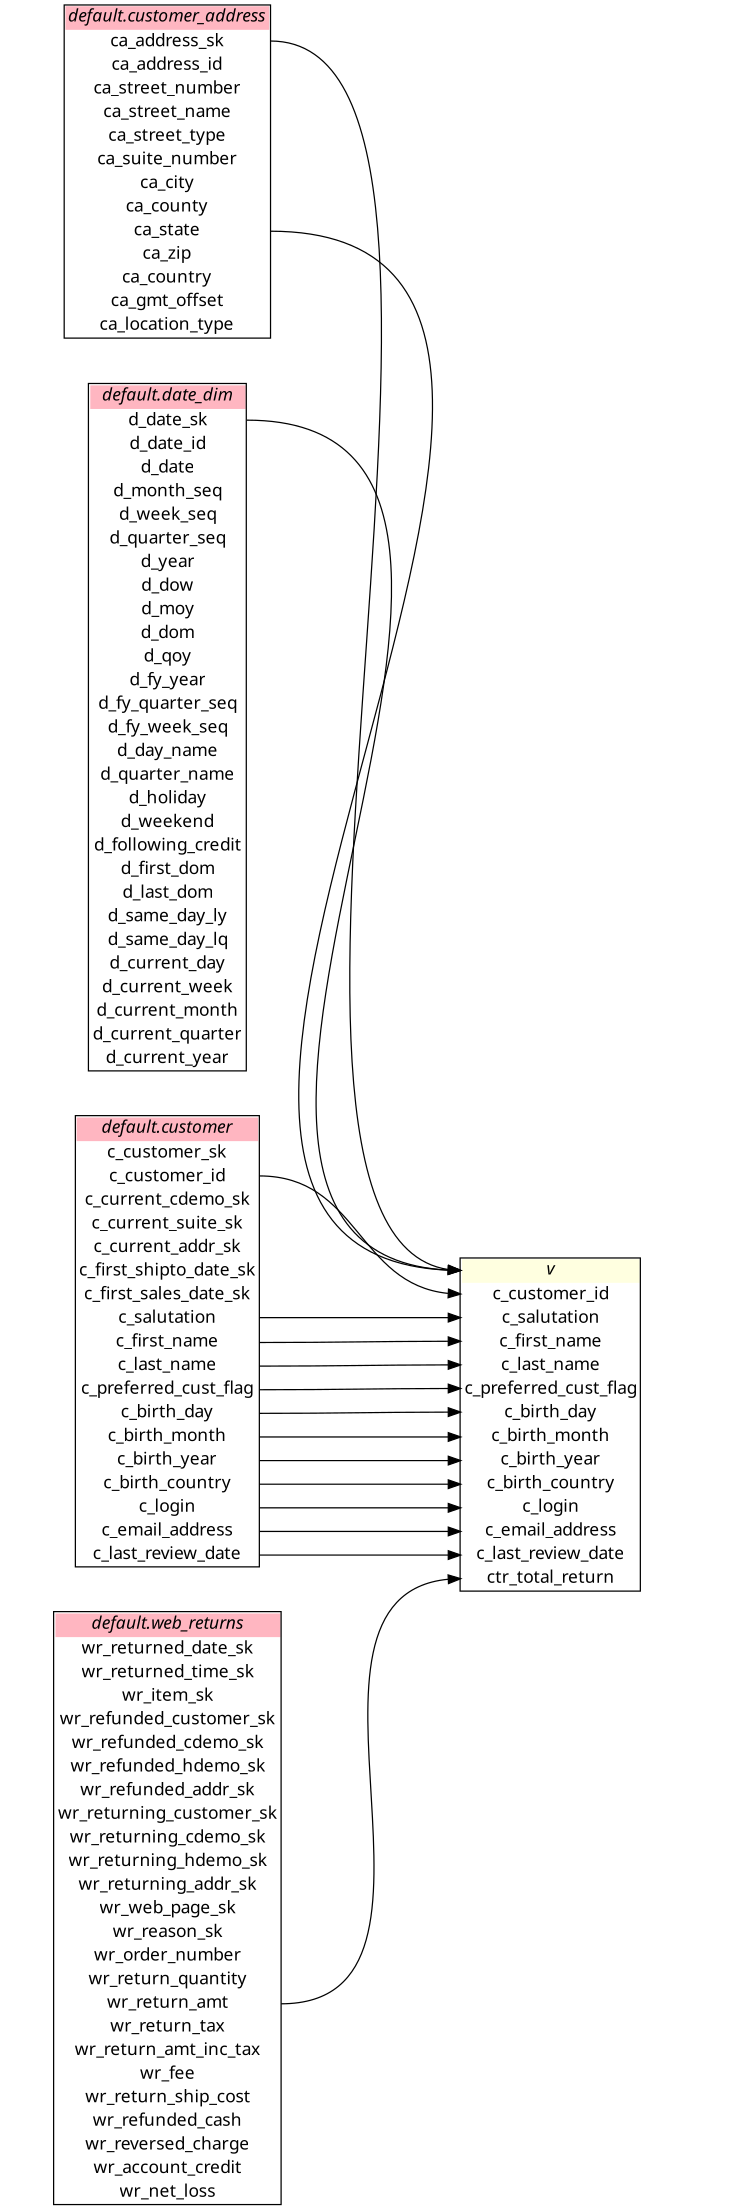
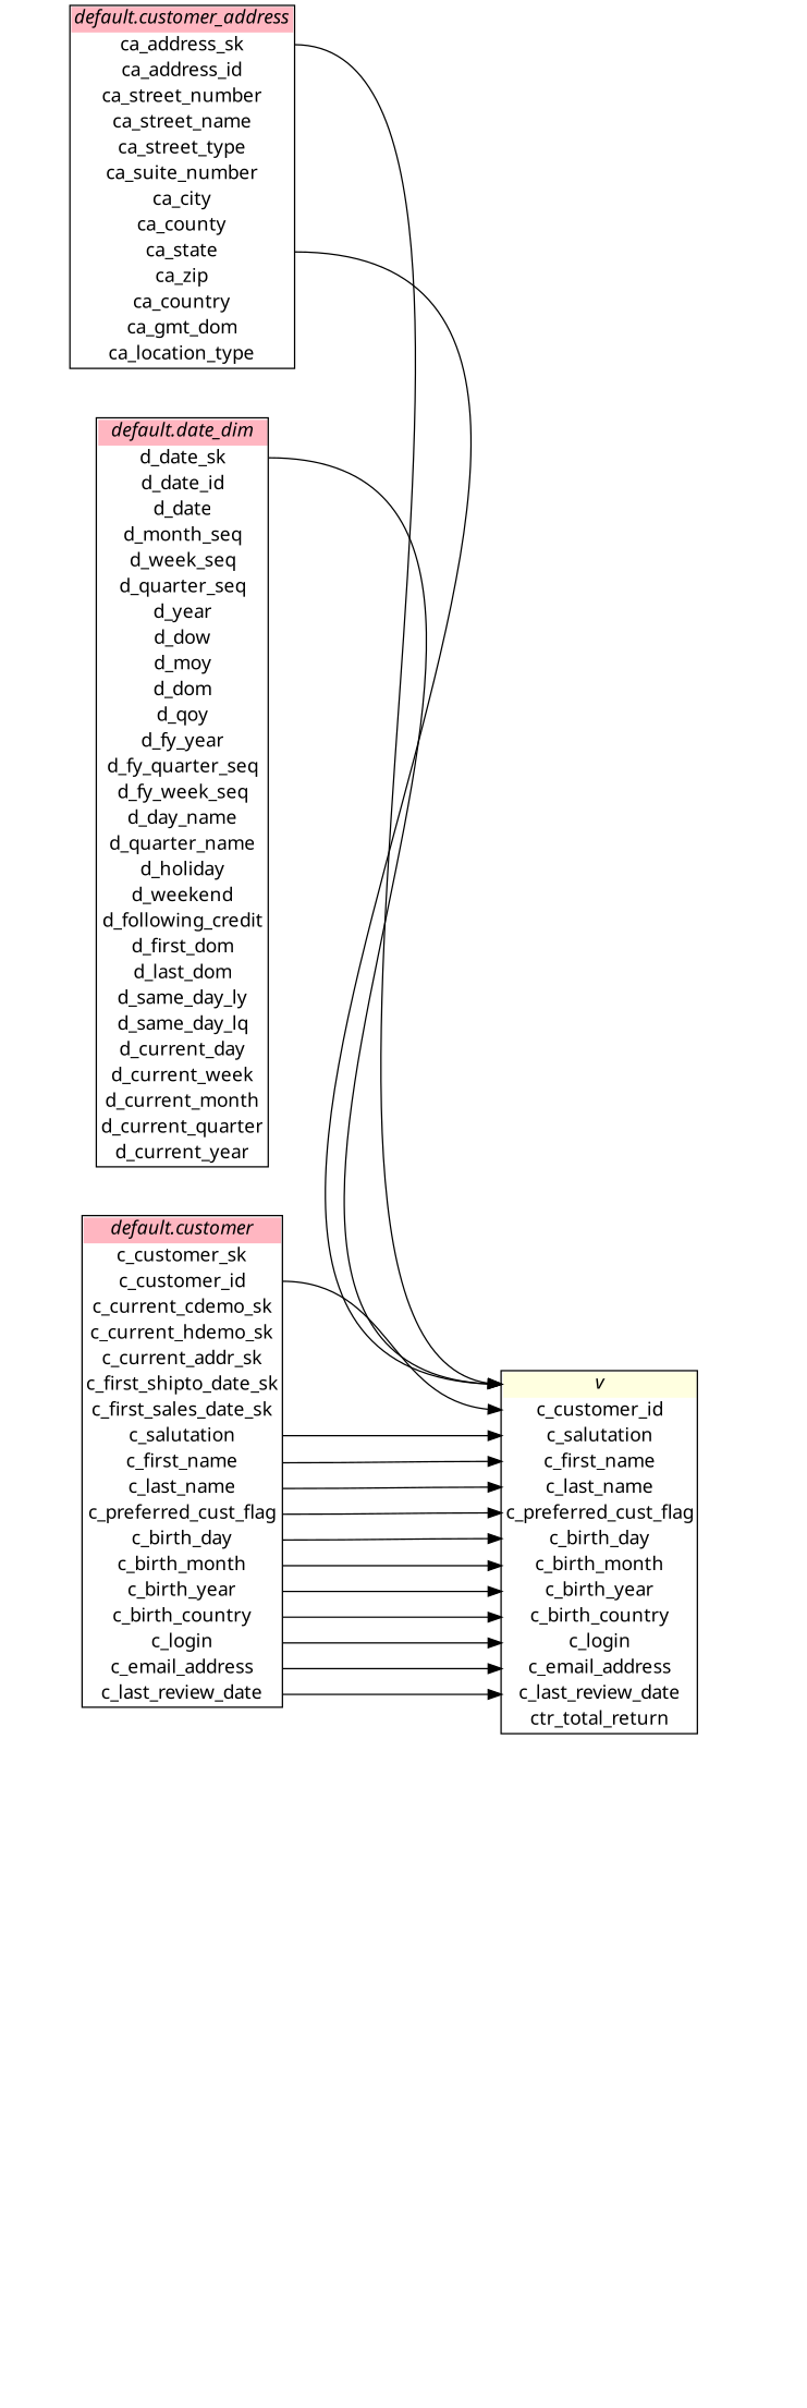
  digraph {
    fontname="Noto Sans"
    nodesep=0.5
    rankdir=LR
    ranksep=2
    node [fontname="Noto Sans" shape=plain]
    edge [fontname="Noto Sans" headport=nodeName tailport=15]
-   n1 [label=< <table border="1" cellborder="0" cellspacing="0">   <tr><td bgcolor="lightpink" port="nodeName"><i>default.customer</i></td></tr>   <tr><td port="0">c_customer_sk</td></tr> <tr><td port="1">c_customer_id</td></tr> <tr><td port="2">c_current_cdemo_sk</td></tr> <tr><td port="3">c_current_suite_sk</td></tr> <tr><td port="4">c_current_addr_sk</td></tr> <tr><td port="5">c_first_shipto_date_sk</td></tr> <tr><td port="6">c_first_sales_date_sk</td></tr> <tr><td port="7">c_salutation</td></tr> <tr><td port="8">c_first_name</td></tr> <tr><td port="9">c_last_name</td></tr> <tr><td port="10">c_preferred_cust_flag</td></tr> <tr><td port="11">c_birth_day</td></tr> <tr><td port="12">c_birth_month</td></tr> <tr><td port="13">c_birth_year</td></tr> <tr><td port="14">c_birth_country</td></tr> <tr><td port="15">c_login</td></tr> <tr><td port="16">c_email_address</td></tr> <tr><td port="17">c_last_review_date</td></tr> </table>>]
+   n1 [label=< <table border="1" cellborder="0" cellspacing="0">   <tr><td bgcolor="lightpink" port="nodeName"><i>default.customer</i></td></tr>   <tr><td port="0">c_customer_sk</td></tr> <tr><td port="1">c_customer_id</td></tr> <tr><td port="2">c_current_cdemo_sk</td></tr> <tr><td port="3">c_current_hdemo_sk</td></tr> <tr><td port="4">c_current_addr_sk</td></tr> <tr><td port="5">c_first_shipto_date_sk</td></tr> <tr><td port="6">c_first_sales_date_sk</td></tr> <tr><td port="7">c_salutation</td></tr> <tr><td port="8">c_first_name</td></tr> <tr><td port="9">c_last_name</td></tr> <tr><td port="10">c_preferred_cust_flag</td></tr> <tr><td port="11">c_birth_day</td></tr> <tr><td port="12">c_birth_month</td></tr> <tr><td port="13">c_birth_year</td></tr> <tr><td port="14">c_birth_country</td></tr> <tr><td port="15">c_login</td></tr> <tr><td port="16">c_email_address</td></tr> <tr><td port="17">c_last_review_date</td></tr> </table>>]
    n2 [label=< <table border="1" cellborder="0" cellspacing="0">   <tr><td bgcolor="lightyellow" port="nodeName"><i>v</i></td></tr>   <tr><td port="0">c_customer_id</td></tr> <tr><td port="1">c_salutation</td></tr> <tr><td port="2">c_first_name</td></tr> <tr><td port="3">c_last_name</td></tr> <tr><td port="4">c_preferred_cust_flag</td></tr> <tr><td port="5">c_birth_day</td></tr> <tr><td port="6">c_birth_month</td></tr> <tr><td port="7">c_birth_year</td></tr> <tr><td port="8">c_birth_country</td></tr> <tr><td port="9">c_login</td></tr> <tr><td port="10">c_email_address</td></tr> <tr><td port="11">c_last_review_date</td></tr> <tr><td port="12">ctr_total_return</td></tr> </table>>]
-   n3 [label=< <table border="1" cellborder="0" cellspacing="0">   <tr><td bgcolor="lightpink" port="nodeName"><i>default.customer_address</i></td></tr>   <tr><td port="0">ca_address_sk</td></tr> <tr><td port="1">ca_address_id</td></tr> <tr><td port="2">ca_street_number</td></tr> <tr><td port="3">ca_street_name</td></tr> <tr><td port="4">ca_street_type</td></tr> <tr><td port="5">ca_suite_number</td></tr> <tr><td port="6">ca_city</td></tr> <tr><td port="7">ca_county</td></tr> <tr><td port="8">ca_state</td></tr> <tr><td port="9">ca_zip</td></tr> <tr><td port="10">ca_country</td></tr> <tr><td port="11">ca_gmt_offset</td></tr> <tr><td port="12">ca_location_type</td></tr> </table>>]
+   n3 [label=< <table border="1" cellborder="0" cellspacing="0">   <tr><td bgcolor="lightpink" port="nodeName"><i>default.customer_address</i></td></tr>   <tr><td port="0">ca_address_sk</td></tr> <tr><td port="1">ca_address_id</td></tr> <tr><td port="2">ca_street_number</td></tr> <tr><td port="3">ca_street_name</td></tr> <tr><td port="4">ca_street_type</td></tr> <tr><td port="5">ca_suite_number</td></tr> <tr><td port="6">ca_city</td></tr> <tr><td port="7">ca_county</td></tr> <tr><td port="8">ca_state</td></tr> <tr><td port="9">ca_zip</td></tr> <tr><td port="10">ca_country</td></tr> <tr><td port="11">ca_gmt_dom</td></tr> <tr><td port="12">ca_location_type</td></tr> </table>>]
    n4 [label=< <table border="1" cellborder="0" cellspacing="0">   <tr><td bgcolor="lightpink" port="nodeName"><i>default.date_dim</i></td></tr>   <tr><td port="0">d_date_sk</td></tr> <tr><td port="1">d_date_id</td></tr> <tr><td port="2">d_date</td></tr> <tr><td port="3">d_month_seq</td></tr> <tr><td port="4">d_week_seq</td></tr> <tr><td port="5">d_quarter_seq</td></tr> <tr><td port="6">d_year</td></tr> <tr><td port="7">d_dow</td></tr> <tr><td port="8">d_moy</td></tr> <tr><td port="9">d_dom</td></tr> <tr><td port="10">d_qoy</td></tr> <tr><td port="11">d_fy_year</td></tr> <tr><td port="12">d_fy_quarter_seq</td></tr> <tr><td port="13">d_fy_week_seq</td></tr> <tr><td port="14">d_day_name</td></tr> <tr><td port="15">d_quarter_name</td></tr> <tr><td port="16">d_holiday</td></tr> <tr><td port="17">d_weekend</td></tr> <tr><td port="18">d_following_credit</td></tr> <tr><td port="19">d_first_dom</td></tr> <tr><td port="20">d_last_dom</td></tr> <tr><td port="21">d_same_day_ly</td></tr> <tr><td port="22">d_same_day_lq</td></tr> <tr><td port="23">d_current_day</td></tr> <tr><td port="24">d_current_week</td></tr> <tr><td port="25">d_current_month</td></tr> <tr><td port="26">d_current_quarter</td></tr> <tr><td port="27">d_current_year</td></tr> </table>>]
-   n5 [label=< <table border="1" cellborder="0" cellspacing="0">   <tr><td bgcolor="lightpink" port="nodeName"><i>default.web_returns</i></td></tr>   <tr><td port="0">wr_returned_date_sk</td></tr> <tr><td port="1">wr_returned_time_sk</td></tr> <tr><td port="2">wr_item_sk</td></tr> <tr><td port="3">wr_refunded_customer_sk</td></tr> <tr><td port="4">wr_refunded_cdemo_sk</td></tr> <tr><td port="5">wr_refunded_hdemo_sk</td></tr> <tr><td port="6">wr_refunded_addr_sk</td></tr> <tr><td port="7">wr_returning_customer_sk</td></tr> <tr><td port="8">wr_returning_cdemo_sk</td></tr> <tr><td port="9">wr_returning_hdemo_sk</td></tr> <tr><td port="10">wr_returning_addr_sk</td></tr> <tr><td port="11">wr_web_page_sk</td></tr> <tr><td port="12">wr_reason_sk</td></tr> <tr><td port="13">wr_order_number</td></tr> <tr><td port="14">wr_return_quantity</td></tr> <tr><td port="15">wr_return_amt</td></tr> <tr><td port="16">wr_return_tax</td></tr> <tr><td port="17">wr_return_amt_inc_tax</td></tr> <tr><td port="18">wr_fee</td></tr> <tr><td port="19">wr_return_ship_cost</td></tr> <tr><td port="20">wr_refunded_cash</td></tr> <tr><td port="21">wr_reversed_charge</td></tr> <tr><td port="22">wr_account_credit</td></tr> <tr><td port="23">wr_net_loss</td></tr> </table>>]
    n1 -> n2 [headport=0 tailport=1]
    n1 -> n2 [headport=4 tailport=10]
    n1 -> n2 [headport=5 tailport=11]
    n1 -> n2 [headport=6 tailport=12]
    n1 -> n2 [headport=7 tailport=13]
    n1 -> n2 [headport=8 tailport=14]
    n1 -> n2 [headport=9]
    n1 -> n2 [headport=10 tailport=16]
    n1 -> n2 [headport=11 tailport=17]
    n1 -> n2 [headport=1 tailport=7]
    n1 -> n2 [headport=2 tailport=8]
    n1 -> n2 [headport=3 tailport=9]
    n3 -> n2 [tailport=0]
    n3 -> n2 [tailport=8]
    n4 -> n2 [tailport=0]
-   n5 -> n2 [headport=12]
  }
